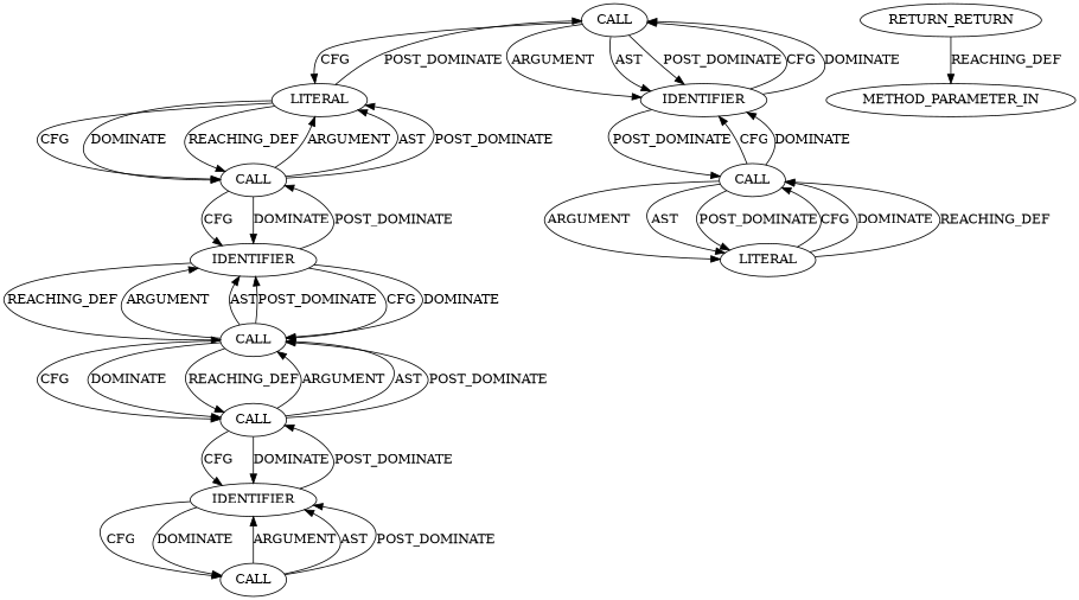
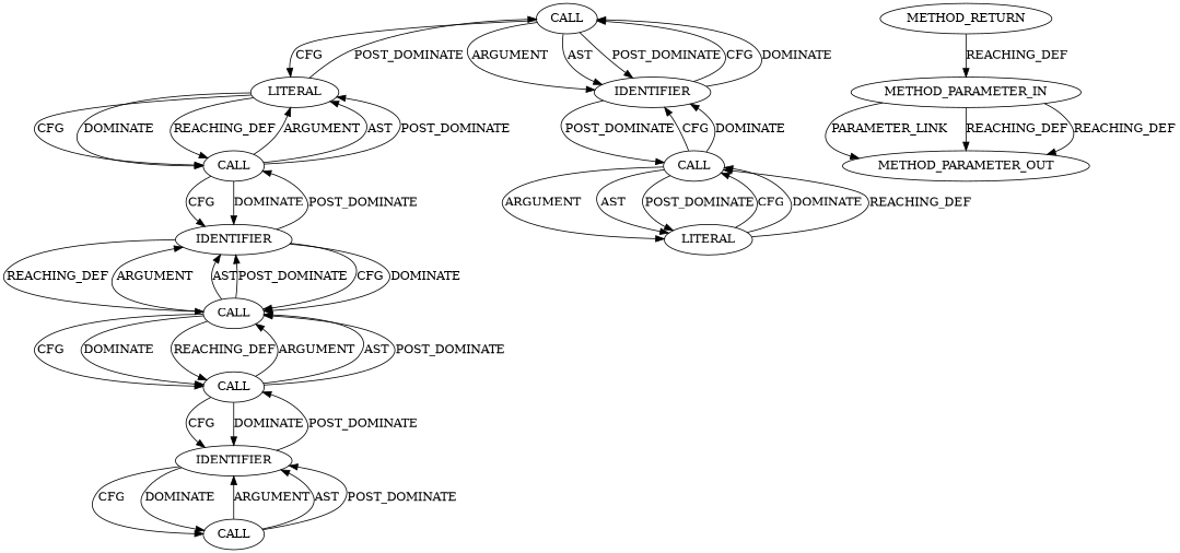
  digraph {
    node [ARGUMENT_INDEX=1 COLUMN_NUMBER=5 LINE_NUMBER=64 ORDER=1 TYPE_FULL_NAME=ANY]
    n1 [ARGUMENT_INDEX=-1 CODE="exit(EXIT_FAILURE)" COLUMN_NUMBER=9 DISPATCH_TYPE=STATIC_DISPATCH LINE_NUMBER=60 METHOD_FULL_NAME=exit NAME=exit ORDER=2 label=CALL]
    n2 [COLUMN_NUMBER=12 LINE_NUMBER=63 TYPE_FULL_NAME="char*" label=LITERAL]
    n3 [CODE=EXIT_FAILURE COLUMN_NUMBER=14 LINE_NUMBER=60 NAME=EXIT_FAILURE label=IDENTIFIER]
    n4 [ARGUMENT_INDEX=-1 CODE="printf(" DISPATCH_TYPE=STATIC_DISPATCH LINE_NUMBER=63 METHOD_FULL_NAME=printf NAME=printf ORDER=15 label=CALL]
    n5 [ARGUMENT_INDEX=-1 CODE="perror(" COLUMN_NUMBER=9 DISPATCH_TYPE=STATIC_DISPATCH LINE_NUMBER=59 METHOD_FULL_NAME=perror NAME=perror label=CALL]
    n6 [CODE="&work_mutex" COLUMN_NUMBER=27 DISPATCH_TYPE=STATIC_DISPATCH METHOD_FULL_NAME="<operator>.addressOf" NAME="<operator>.addressOf" label=CALL]
    n7 [CODE=work_mutex COLUMN_NUMBER=28 NAME=work_mutex TYPE_FULL_NAME=pthread_mutex_t label=IDENTIFIER]
    n8 [ARGUMENT_INDEX=-1 CODE="pthread_mutex_destroy(&work_mutex)" DISPATCH_TYPE=STATIC_DISPATCH METHOD_FULL_NAME=pthread_mutex_destroy NAME=pthread_mutex_destroy ORDER=16 label=CALL]
    n9 [CODE=EXIT_SUCCESS COLUMN_NUMBER=10 LINE_NUMBER=65 NAME=EXIT_SUCCESS label=IDENTIFIER]
    n10 [COLUMN_NUMBER=16 LINE_NUMBER=59 TYPE_FULL_NAME="char*" label=LITERAL]
-   n11 [CODE=RET COLUMN_NUMBER=1 EVALUATION_STRATEGY=BY_VALUE LINE_NUMBER=68 ORDER=3 TYPE_FULL_NAME="void*" label=RETURN_RETURN ARGUMENT_INDEX=""]
+   n11 [CODE=RET COLUMN_NUMBER=1 EVALUATION_STRATEGY=BY_VALUE LINE_NUMBER=68 ORDER=3 TYPE_FULL_NAME="void*" label=METHOD_RETURN ARGUMENT_INDEX=""]
    n12 [CODE="void *arg" COLUMN_NUMBER=23 EVALUATION_STRATEGY=BY_VALUE INDEX=1 IS_VARIADIC=false LINE_NUMBER=68 NAME=arg TYPE_FULL_NAME="void*" label=METHOD_PARAMETER_IN ARGUMENT_INDEX=""]
    n13 [ARGUMENT_INDEX=-1 CODE="exit(EXIT_SUCCESS)" DISPATCH_TYPE=STATIC_DISPATCH LINE_NUMBER=65 METHOD_FULL_NAME=exit NAME=exit ORDER=17 label=CALL]
+   n14 [CODE="void *arg" COLUMN_NUMBER=23 EVALUATION_STRATEGY=BY_VALUE INDEX=1 IS_VARIADIC=false LINE_NUMBER=68 NAME=arg TYPE_FULL_NAME="void*" label=METHOD_PARAMETER_OUT ARGUMENT_INDEX=""]
    n1 -> n2 [label=CFG]
    n1 -> n3 [label=ARGUMENT]
    n1 -> n3 [label=AST]
    n1 -> n3 [label=POST_DOMINATE]
    n2 -> n1 [label=POST_DOMINATE]
    n2 -> n4 [label=CFG]
    n2 -> n4 [label=DOMINATE]
    n2 -> n4 [label=REACHING_DEF property="\"thread joined \\n\""]
    n3 -> n1 [label=CFG]
    n3 -> n1 [label=DOMINATE]
    n3 -> n5 [label=POST_DOMINATE]
    n4 -> n2 [label=ARGUMENT]
    n4 -> n2 [label=AST]
    n4 -> n2 [label=POST_DOMINATE]
    n4 -> n7 [label=CFG]
    n4 -> n7 [label=DOMINATE]
    n5 -> n3 [label=CFG]
    n5 -> n3 [label=DOMINATE]
    n5 -> n10 [label=ARGUMENT]
    n5 -> n10 [label=AST]
    n5 -> n10 [label=POST_DOMINATE]
    n6 -> n7 [label=ARGUMENT]
    n6 -> n7 [label=AST]
    n6 -> n7 [label=POST_DOMINATE]
    n6 -> n8 [label=CFG]
    n6 -> n8 [label=DOMINATE]
    n6 -> n8 [label=REACHING_DEF property="&work_mutex"]
    n7 -> n4 [label=POST_DOMINATE]
    n7 -> n6 [label=CFG]
    n7 -> n6 [label=DOMINATE]
    n7 -> n6 [label=REACHING_DEF property=work_mutex]
    n8 -> n6 [label=ARGUMENT]
    n8 -> n6 [label=AST]
    n8 -> n6 [label=POST_DOMINATE]
    n8 -> n9 [label=CFG]
    n8 -> n9 [label=DOMINATE]
    n9 -> n8 [label=POST_DOMINATE]
    n9 -> n13 [label=CFG]
    n9 -> n13 [label=DOMINATE]
    n10 -> n5 [label=CFG]
    n10 -> n5 [label=DOMINATE]
    n10 -> n5 [label=REACHING_DEF property="\"thread_join fail\\n\""]
    n11 -> n12 [label=REACHING_DEF property=arg]
+   n12 -> n14 [label=PARAMETER_LINK]
+   n12 -> n14 [label=REACHING_DEF property=arg]
+   n12 -> n14 [label=REACHING_DEF property=arg]
    n13 -> n9 [label=ARGUMENT]
    n13 -> n9 [label=AST]
    n13 -> n9 [label=POST_DOMINATE]
  }
